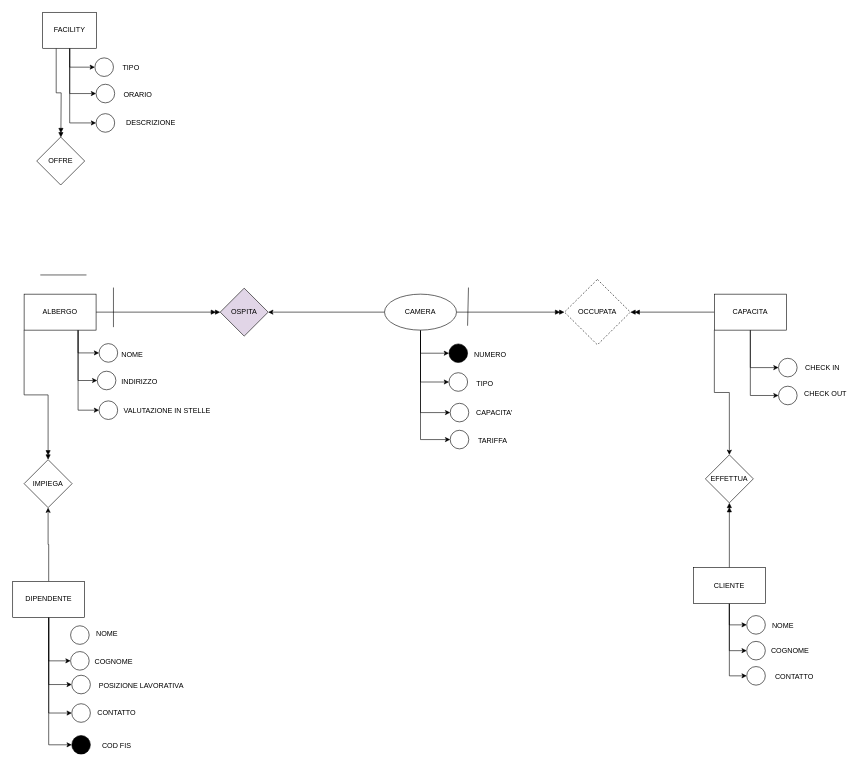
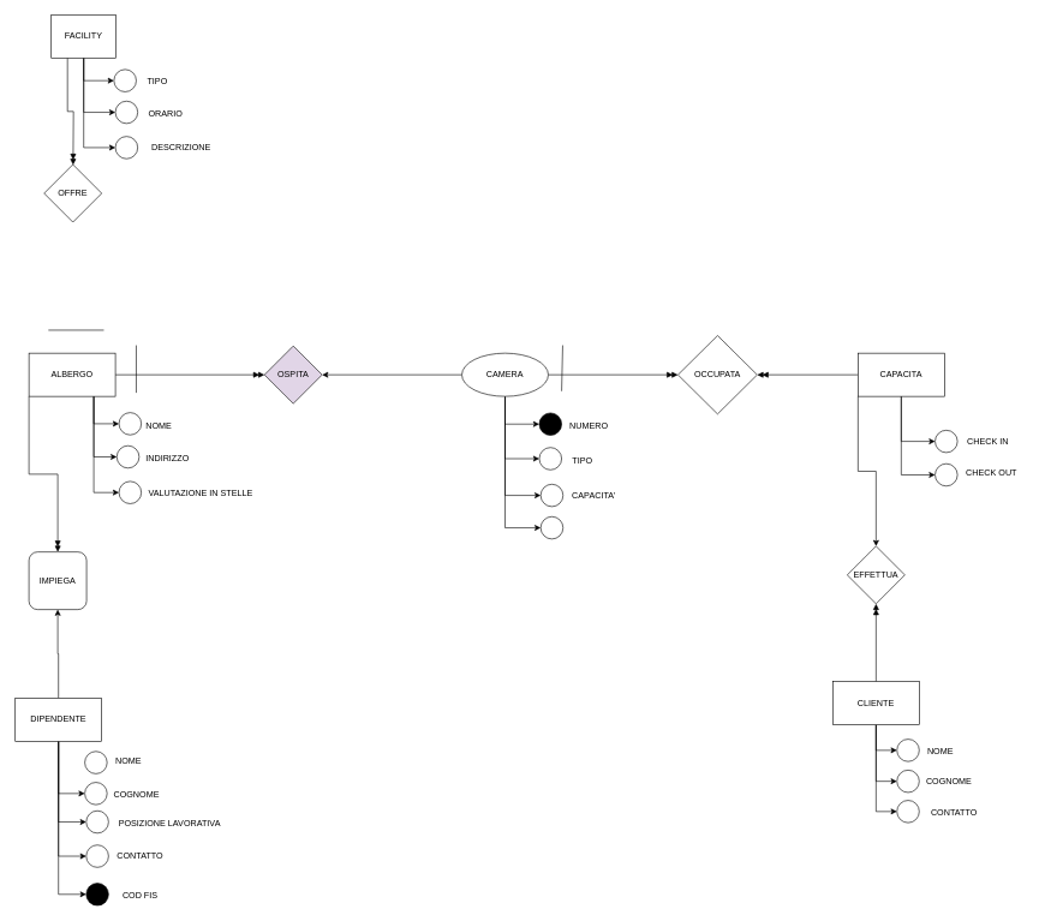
  <mxCell id="0" />
  <mxCell id="1" parent="0" />
  <mxCell id="2" style="edgeStyle=orthogonalEdgeStyle;rounded=0;orthogonalLoop=1;jettySize=auto;html=1;entryX=0;entryY=0.5;entryDx=0;entryDy=0;exitX=0.75;exitY=1;exitDx=0;exitDy=0;" edge="1" parent="1" source="7" target="8"><mxGeometry relative="1" as="geometry" /></mxCell>
  <mxCell id="3" style="edgeStyle=orthogonalEdgeStyle;rounded=0;orthogonalLoop=1;jettySize=auto;html=1;exitX=0.75;exitY=1;exitDx=0;exitDy=0;entryX=0;entryY=0.5;entryDx=0;entryDy=0;" edge="1" parent="1" source="7" target="10"><mxGeometry relative="1" as="geometry" /></mxCell>
  <mxCell id="4" style="edgeStyle=orthogonalEdgeStyle;rounded=0;orthogonalLoop=1;jettySize=auto;html=1;exitX=0.75;exitY=1;exitDx=0;exitDy=0;entryX=0;entryY=0.5;entryDx=0;entryDy=0;" edge="1" parent="1" source="7" target="12"><mxGeometry relative="1" as="geometry" /></mxCell>
  <mxCell id="5" style="edgeStyle=orthogonalEdgeStyle;rounded=0;orthogonalLoop=1;jettySize=auto;html=1;entryX=0;entryY=0.5;entryDx=0;entryDy=0;endArrow=doubleBlock;endFill=1;" edge="1" parent="1" source="7" target="74"><mxGeometry relative="1" as="geometry" /></mxCell>
  <mxCell id="6" style="edgeStyle=orthogonalEdgeStyle;rounded=0;orthogonalLoop=1;jettySize=auto;html=1;exitX=0;exitY=1;exitDx=0;exitDy=0;entryX=0.5;entryY=0;entryDx=0;entryDy=0;endArrow=doubleBlock;endFill=1;" edge="1" parent="1" source="7" target="81"><mxGeometry relative="1" as="geometry" /></mxCell>
  <mxCell id="7" value="ALBERGO" style="rounded=0;whiteSpace=wrap;html=1;" vertex="1" parent="1"><mxGeometry x="39" y="490" width="120" height="60" as="geometry" /></mxCell>
  <mxCell id="8" value="" style="ellipse;whiteSpace=wrap;html=1;aspect=fixed;" vertex="1" parent="1"><mxGeometry x="164" y="572.5" width="31" height="31" as="geometry" /></mxCell>
  <mxCell id="9" value="NOME" style="text;html=1;align=center;verticalAlign=middle;resizable=0;points=[];autosize=1;strokeColor=none;fillColor=none;" vertex="1" parent="1"><mxGeometry x="192" y="577.5" width="54" height="26" as="geometry" /></mxCell>
  <mxCell id="10" value="" style="ellipse;whiteSpace=wrap;html=1;aspect=fixed;fillColor=#FFFFFF;" vertex="1" parent="1"><mxGeometry x="161" y="618.5" width="31" height="31" as="geometry" /></mxCell>
  <mxCell id="11" value="INDIRIZZO" style="text;html=1;align=center;verticalAlign=middle;resizable=0;points=[];autosize=1;strokeColor=none;fillColor=none;" vertex="1" parent="1"><mxGeometry x="192" y="623.5" width="78" height="26" as="geometry" /></mxCell>
  <mxCell id="12" value="" style="ellipse;whiteSpace=wrap;html=1;aspect=fixed;" vertex="1" parent="1"><mxGeometry x="164" y="668" width="31" height="31" as="geometry" /></mxCell>
  <mxCell id="13" value="VALUTAZIONE IN STELLE" style="text;html=1;align=center;verticalAlign=middle;resizable=0;points=[];autosize=1;strokeColor=none;fillColor=none;" vertex="1" parent="1"><mxGeometry x="195" y="670.5" width="163" height="26" as="geometry" /></mxCell>
  <mxCell id="14" style="edgeStyle=orthogonalEdgeStyle;rounded=0;orthogonalLoop=1;jettySize=auto;html=1;exitX=0.5;exitY=1;exitDx=0;exitDy=0;entryX=0;entryY=0.5;entryDx=0;entryDy=0;" edge="1" parent="1" source="20" target="21"><mxGeometry relative="1" as="geometry" /></mxCell>
  <mxCell id="15" style="edgeStyle=orthogonalEdgeStyle;rounded=0;orthogonalLoop=1;jettySize=auto;html=1;entryX=0;entryY=0.5;entryDx=0;entryDy=0;" edge="1" parent="1" source="20" target="23"><mxGeometry relative="1" as="geometry" /></mxCell>
  <mxCell id="16" style="edgeStyle=orthogonalEdgeStyle;rounded=0;orthogonalLoop=1;jettySize=auto;html=1;exitX=0.5;exitY=1;exitDx=0;exitDy=0;entryX=0;entryY=0.5;entryDx=0;entryDy=0;" edge="1" parent="1" source="20" target="25"><mxGeometry relative="1" as="geometry" /></mxCell>
  <mxCell id="17" style="edgeStyle=orthogonalEdgeStyle;rounded=0;orthogonalLoop=1;jettySize=auto;html=1;exitX=0.5;exitY=1;exitDx=0;exitDy=0;entryX=0;entryY=0.5;entryDx=0;entryDy=0;" edge="1" parent="1" source="20" target="27"><mxGeometry relative="1" as="geometry" /></mxCell>
  <mxCell id="18" style="edgeStyle=orthogonalEdgeStyle;rounded=0;orthogonalLoop=1;jettySize=auto;html=1;exitX=0;exitY=0.5;exitDx=0;exitDy=0;entryX=1;entryY=0.5;entryDx=0;entryDy=0;" edge="1" parent="1" source="20" target="74"><mxGeometry relative="1" as="geometry" /></mxCell>
  <mxCell id="19" style="edgeStyle=orthogonalEdgeStyle;rounded=0;orthogonalLoop=1;jettySize=auto;html=1;exitX=1;exitY=0.5;exitDx=0;exitDy=0;entryX=0;entryY=0.5;entryDx=0;entryDy=0;endArrow=doubleBlock;endFill=1;" edge="1" parent="1" source="20" target="78"><mxGeometry relative="1" as="geometry" /></mxCell>
  <mxCell id="20" value="CAMERA" style="ellipse;whiteSpace=wrap;html=1;" vertex="1" parent="1"><mxGeometry x="640" y="490" width="120" height="60" as="geometry" /></mxCell>
  <mxCell id="21" value="" style="ellipse;whiteSpace=wrap;html=1;aspect=fixed;fillColor=#000000;" vertex="1" parent="1"><mxGeometry x="747.5" y="573" width="31" height="31" as="geometry" /></mxCell>
  <mxCell id="22" value="NUMERO" style="text;html=1;align=center;verticalAlign=middle;resizable=0;points=[];autosize=1;strokeColor=none;fillColor=none;" vertex="1" parent="1"><mxGeometry x="780.5" y="578" width="71" height="26" as="geometry" /></mxCell>
  <mxCell id="23" value="" style="ellipse;whiteSpace=wrap;html=1;aspect=fixed;" vertex="1" parent="1"><mxGeometry x="747.5" y="621" width="31" height="31" as="geometry" /></mxCell>
  <mxCell id="24" value="TIPO" style="text;html=1;align=center;verticalAlign=middle;resizable=0;points=[];autosize=1;strokeColor=none;fillColor=none;" vertex="1" parent="1"><mxGeometry x="783.5" y="626" width="46" height="26" as="geometry" /></mxCell>
  <mxCell id="25" value="" style="ellipse;whiteSpace=wrap;html=1;aspect=fixed;" vertex="1" parent="1"><mxGeometry x="749.5" y="672" width="31" height="31" as="geometry" /></mxCell>
  <mxCell id="26" value="CAPACITA'" style="text;html=1;align=center;verticalAlign=middle;resizable=0;points=[];autosize=1;strokeColor=none;fillColor=none;" vertex="1" parent="1"><mxGeometry x="783.5" y="674.5" width="79" height="26" as="geometry" /></mxCell>
  <mxCell id="27" value="" style="ellipse;whiteSpace=wrap;html=1;aspect=fixed;" vertex="1" parent="1"><mxGeometry x="749.5" y="717" width="31" height="31" as="geometry" /></mxCell>
- <mxCell id="28" value="TARIFFA" style="text;html=1;align=center;verticalAlign=middle;resizable=0;points=[];autosize=1;strokeColor=none;fillColor=none;" vertex="1" parent="1"><mxGeometry x="786.5" y="722" width="66" height="26" as="geometry" /></mxCell>
  <mxCell id="29" style="edgeStyle=orthogonalEdgeStyle;rounded=0;orthogonalLoop=1;jettySize=auto;html=1;exitX=0.5;exitY=1;exitDx=0;exitDy=0;entryX=0;entryY=0.5;entryDx=0;entryDy=0;" edge="1" parent="1" source="33" target="34"><mxGeometry relative="1" as="geometry" /></mxCell>
  <mxCell id="30" style="edgeStyle=orthogonalEdgeStyle;rounded=0;orthogonalLoop=1;jettySize=auto;html=1;exitX=0.5;exitY=1;exitDx=0;exitDy=0;entryX=0;entryY=0.5;entryDx=0;entryDy=0;" edge="1" parent="1" source="33" target="36"><mxGeometry relative="1" as="geometry" /></mxCell>
  <mxCell id="31" style="edgeStyle=orthogonalEdgeStyle;rounded=0;orthogonalLoop=1;jettySize=auto;html=1;exitX=0.5;exitY=1;exitDx=0;exitDy=0;entryX=0;entryY=0.5;entryDx=0;entryDy=0;" edge="1" parent="1" source="33" target="38"><mxGeometry relative="1" as="geometry" /></mxCell>
  <mxCell id="32" style="edgeStyle=orthogonalEdgeStyle;rounded=0;orthogonalLoop=1;jettySize=auto;html=1;exitX=0.5;exitY=0;exitDx=0;exitDy=0;entryX=0.5;entryY=1;entryDx=0;entryDy=0;endArrow=doubleBlock;endFill=1;" edge="1" parent="1" source="33" target="80"><mxGeometry relative="1" as="geometry" /></mxCell>
  <mxCell id="33" value="CLIENTE" style="rounded=0;whiteSpace=wrap;html=1;" vertex="1" parent="1"><mxGeometry x="1155" y="946" width="120" height="60" as="geometry" /></mxCell>
  <mxCell id="34" value="" style="ellipse;whiteSpace=wrap;html=1;aspect=fixed;" vertex="1" parent="1"><mxGeometry x="1244" y="1026" width="31" height="31" as="geometry" /></mxCell>
  <mxCell id="35" value="NOME" style="text;html=1;align=center;verticalAlign=middle;resizable=0;points=[];autosize=1;strokeColor=none;fillColor=none;" vertex="1" parent="1"><mxGeometry x="1277" y="1031" width="54" height="26" as="geometry" /></mxCell>
  <mxCell id="36" value="" style="ellipse;whiteSpace=wrap;html=1;aspect=fixed;" vertex="1" parent="1"><mxGeometry x="1244" y="1069" width="31" height="31" as="geometry" /></mxCell>
  <mxCell id="37" value="COGNOME" style="text;html=1;align=center;verticalAlign=middle;resizable=0;points=[];autosize=1;strokeColor=none;fillColor=none;" vertex="1" parent="1"><mxGeometry x="1275" y="1071.5" width="81" height="26" as="geometry" /></mxCell>
  <mxCell id="38" value="" style="ellipse;whiteSpace=wrap;html=1;aspect=fixed;" vertex="1" parent="1"><mxGeometry x="1244" y="1111" width="31" height="31" as="geometry" /></mxCell>
  <mxCell id="39" value="CONTATTO" style="text;html=1;align=center;verticalAlign=middle;resizable=0;points=[];autosize=1;strokeColor=none;fillColor=none;" vertex="1" parent="1"><mxGeometry x="1282" y="1116" width="82" height="26" as="geometry" /></mxCell>
  <mxCell id="40" style="edgeStyle=orthogonalEdgeStyle;rounded=0;orthogonalLoop=1;jettySize=auto;html=1;exitX=0.5;exitY=1;exitDx=0;exitDy=0;entryX=0;entryY=0.5;entryDx=0;entryDy=0;" edge="1" parent="1" source="45" target="48"><mxGeometry relative="1" as="geometry" /></mxCell>
  <mxCell id="41" style="edgeStyle=orthogonalEdgeStyle;rounded=0;orthogonalLoop=1;jettySize=auto;html=1;exitX=0.5;exitY=1;exitDx=0;exitDy=0;entryX=0;entryY=0.5;entryDx=0;entryDy=0;" edge="1" parent="1" source="45" target="50"><mxGeometry relative="1" as="geometry" /></mxCell>
  <mxCell id="42" style="edgeStyle=orthogonalEdgeStyle;rounded=0;orthogonalLoop=1;jettySize=auto;html=1;exitX=0.5;exitY=1;exitDx=0;exitDy=0;entryX=0;entryY=0.5;entryDx=0;entryDy=0;" edge="1" parent="1" source="45" target="52"><mxGeometry relative="1" as="geometry" /></mxCell>
  <mxCell id="43" style="edgeStyle=orthogonalEdgeStyle;rounded=0;orthogonalLoop=1;jettySize=auto;html=1;exitX=0.5;exitY=0;exitDx=0;exitDy=0;entryX=0.5;entryY=1;entryDx=0;entryDy=0;" edge="1" parent="1" source="45" target="81"><mxGeometry relative="1" as="geometry" /></mxCell>
  <mxCell id="44" style="edgeStyle=orthogonalEdgeStyle;rounded=0;orthogonalLoop=1;jettySize=auto;html=1;exitX=0.5;exitY=1;exitDx=0;exitDy=0;entryX=0;entryY=0.5;entryDx=0;entryDy=0;" edge="1" parent="1" source="45" target="82"><mxGeometry relative="1" as="geometry" /></mxCell>
  <mxCell id="45" value="DIPENDENTE" style="rounded=0;whiteSpace=wrap;html=1;" vertex="1" parent="1"><mxGeometry x="20" y="969" width="120" height="60" as="geometry" /></mxCell>
  <mxCell id="46" value="" style="ellipse;whiteSpace=wrap;html=1;aspect=fixed;" vertex="1" parent="1"><mxGeometry x="116.5" y="1043" width="31" height="31" as="geometry" /></mxCell>
  <mxCell id="47" value="NOME" style="text;html=1;align=center;verticalAlign=middle;resizable=0;points=[];autosize=1;strokeColor=none;fillColor=none;" vertex="1" parent="1"><mxGeometry x="149.5" y="1043" width="54" height="26" as="geometry" /></mxCell>
  <mxCell id="48" value="" style="ellipse;whiteSpace=wrap;html=1;aspect=fixed;" vertex="1" parent="1"><mxGeometry x="116.5" y="1086" width="31" height="31" as="geometry" /></mxCell>
  <mxCell id="49" value="COGNOME" style="text;html=1;align=center;verticalAlign=middle;resizable=0;points=[];autosize=1;strokeColor=none;fillColor=none;" vertex="1" parent="1"><mxGeometry x="147.5" y="1091" width="81" height="26" as="geometry" /></mxCell>
  <mxCell id="50" value="" style="ellipse;whiteSpace=wrap;html=1;aspect=fixed;" vertex="1" parent="1"><mxGeometry x="118.5" y="1125.5" width="31" height="31" as="geometry" /></mxCell>
  <mxCell id="51" value="POSIZIONE LAVORATIVA" style="text;html=1;align=center;verticalAlign=middle;resizable=0;points=[];autosize=1;strokeColor=none;fillColor=none;" vertex="1" parent="1"><mxGeometry x="154.5" y="1130.5" width="159" height="26" as="geometry" /></mxCell>
  <mxCell id="52" value="" style="ellipse;whiteSpace=wrap;html=1;aspect=fixed;" vertex="1" parent="1"><mxGeometry x="118.5" y="1173" width="31" height="31" as="geometry" /></mxCell>
  <mxCell id="53" value="CONTATTO" style="text;html=1;align=center;verticalAlign=middle;resizable=0;points=[];autosize=1;strokeColor=none;fillColor=none;" vertex="1" parent="1"><mxGeometry x="151.5" y="1175.5" width="82" height="26" as="geometry" /></mxCell>
  <mxCell id="54" style="edgeStyle=orthogonalEdgeStyle;rounded=0;orthogonalLoop=1;jettySize=auto;html=1;exitX=0.5;exitY=1;exitDx=0;exitDy=0;entryX=0;entryY=0.5;entryDx=0;entryDy=0;" edge="1" parent="1" source="58" target="59"><mxGeometry relative="1" as="geometry" /></mxCell>
  <mxCell id="55" style="edgeStyle=orthogonalEdgeStyle;rounded=0;orthogonalLoop=1;jettySize=auto;html=1;exitX=0.5;exitY=1;exitDx=0;exitDy=0;entryX=0;entryY=0.5;entryDx=0;entryDy=0;" edge="1" parent="1" source="58" target="61"><mxGeometry relative="1" as="geometry" /></mxCell>
  <mxCell id="56" style="edgeStyle=orthogonalEdgeStyle;rounded=0;orthogonalLoop=1;jettySize=auto;html=1;exitX=0.25;exitY=1;exitDx=0;exitDy=0;endArrow=doubleBlock;endFill=1;" edge="1" parent="1" source="58"><mxGeometry relative="1" as="geometry"><mxPoint x="100.294" y="228.647" as="targetPoint" /></mxGeometry></mxCell>
  <mxCell id="57" style="edgeStyle=orthogonalEdgeStyle;rounded=0;orthogonalLoop=1;jettySize=auto;html=1;exitX=0.5;exitY=1;exitDx=0;exitDy=0;entryX=0;entryY=0.5;entryDx=0;entryDy=0;" edge="1" parent="1" source="58" target="75"><mxGeometry relative="1" as="geometry" /></mxCell>
  <mxCell id="58" value="FACILITY" style="rounded=0;whiteSpace=wrap;html=1;" vertex="1" parent="1"><mxGeometry x="70" y="20" width="90" height="60" as="geometry" /></mxCell>
  <mxCell id="59" value="" style="ellipse;whiteSpace=wrap;html=1;aspect=fixed;" vertex="1" parent="1"><mxGeometry x="157" y="96" width="31" height="31" as="geometry" /></mxCell>
  <mxCell id="60" value="TIPO" style="text;html=1;align=center;verticalAlign=middle;resizable=0;points=[];autosize=1;strokeColor=none;fillColor=none;" vertex="1" parent="1"><mxGeometry x="194" y="98.5" width="46" height="26" as="geometry" /></mxCell>
  <mxCell id="61" value="" style="ellipse;whiteSpace=wrap;html=1;aspect=fixed;" vertex="1" parent="1"><mxGeometry x="159" y="140" width="31" height="31" as="geometry" /></mxCell>
  <mxCell id="62" value="ORARIO&amp;nbsp;" style="text;html=1;align=center;verticalAlign=middle;resizable=0;points=[];autosize=1;strokeColor=none;fillColor=none;" vertex="1" parent="1"><mxGeometry x="195" y="145" width="69" height="26" as="geometry" /></mxCell>
  <mxCell id="63" style="edgeStyle=orthogonalEdgeStyle;rounded=0;orthogonalLoop=1;jettySize=auto;html=1;exitX=0.5;exitY=1;exitDx=0;exitDy=0;entryX=0;entryY=0.5;entryDx=0;entryDy=0;" edge="1" parent="1" source="67" target="68"><mxGeometry relative="1" as="geometry" /></mxCell>
  <mxCell id="64" style="edgeStyle=orthogonalEdgeStyle;rounded=0;orthogonalLoop=1;jettySize=auto;html=1;exitX=0.5;exitY=1;exitDx=0;exitDy=0;entryX=0;entryY=0.5;entryDx=0;entryDy=0;" edge="1" parent="1" source="67" target="70"><mxGeometry relative="1" as="geometry" /></mxCell>
  <mxCell id="65" style="edgeStyle=orthogonalEdgeStyle;rounded=0;orthogonalLoop=1;jettySize=auto;html=1;exitX=0;exitY=0.5;exitDx=0;exitDy=0;entryX=1;entryY=0.5;entryDx=0;entryDy=0;endArrow=doubleBlock;endFill=1;" edge="1" parent="1" source="67" target="78"><mxGeometry relative="1" as="geometry" /></mxCell>
  <mxCell id="66" style="edgeStyle=orthogonalEdgeStyle;rounded=0;orthogonalLoop=1;jettySize=auto;html=1;exitX=0;exitY=1;exitDx=0;exitDy=0;entryX=0.5;entryY=0;entryDx=0;entryDy=0;" edge="1" parent="1" source="67" target="80"><mxGeometry relative="1" as="geometry" /></mxCell>
  <mxCell id="67" value="CAPACITA" style="rounded=0;whiteSpace=wrap;html=1;" vertex="1" parent="1"><mxGeometry x="1190" y="490" width="120" height="60" as="geometry" /></mxCell>
  <mxCell id="68" value="" style="ellipse;whiteSpace=wrap;html=1;aspect=fixed;" vertex="1" parent="1"><mxGeometry x="1297" y="597" width="31" height="31" as="geometry" /></mxCell>
  <mxCell id="69" value="CHECK IN" style="text;html=1;align=center;verticalAlign=middle;resizable=0;points=[];autosize=1;strokeColor=none;fillColor=none;" vertex="1" parent="1"><mxGeometry x="1332" y="599.5" width="75" height="26" as="geometry" /></mxCell>
  <mxCell id="70" value="" style="ellipse;whiteSpace=wrap;html=1;aspect=fixed;" vertex="1" parent="1"><mxGeometry x="1297" y="643.5" width="31" height="31" as="geometry" /></mxCell>
  <mxCell id="71" value="CHECK OUT" style="text;html=1;align=center;verticalAlign=middle;resizable=0;points=[];autosize=1;strokeColor=none;fillColor=none;" vertex="1" parent="1"><mxGeometry x="1330" y="643.5" width="89" height="26" as="geometry" /></mxCell>
  <mxCell id="72" value="OFFRE" style="rhombus;whiteSpace=wrap;html=1;" vertex="1" parent="1"><mxGeometry x="60" y="228" width="80" height="80" as="geometry" /></mxCell>
  <mxCell id="73" value="" style="endArrow=none;html=1;rounded=0;" edge="1" parent="1"><mxGeometry width="50" height="50" relative="1" as="geometry"><mxPoint x="66" y="458" as="sourcePoint" /><mxPoint x="143" y="458" as="targetPoint" /></mxGeometry></mxCell>
  <mxCell id="74" value="OSPITA" style="rhombus;whiteSpace=wrap;html=1;fillColor=#e1d5e7;" vertex="1" parent="1"><mxGeometry x="366" y="480" width="80" height="80" as="geometry" /></mxCell>
  <mxCell id="75" value="" style="ellipse;whiteSpace=wrap;html=1;aspect=fixed;" vertex="1" parent="1"><mxGeometry x="159" y="189" width="31" height="31" as="geometry" /></mxCell>
  <mxCell id="76" value="DESCRIZIONE" style="text;html=1;align=center;verticalAlign=middle;resizable=0;points=[];autosize=1;strokeColor=none;fillColor=none;" vertex="1" parent="1"><mxGeometry x="200" y="191.5" width="100" height="26" as="geometry" /></mxCell>
  <mxCell id="77" value="" style="endArrow=none;html=1;rounded=0;" edge="1" parent="1"><mxGeometry width="50" height="50" relative="1" as="geometry"><mxPoint x="188" y="545" as="sourcePoint" /><mxPoint x="188" y="479" as="targetPoint" /></mxGeometry></mxCell>
- <mxCell id="78" value="OCCUPATA" style="rhombus;whiteSpace=wrap;html=1;dashed=1;" vertex="1" parent="1"><mxGeometry x="940" y="465.5" width="110" height="109" as="geometry" /></mxCell>
+ <mxCell id="78" value="OCCUPATA" style="rhombus;whiteSpace=wrap;html=1;" vertex="1" parent="1"><mxGeometry x="940" y="465.5" width="110" height="109" as="geometry" /></mxCell>
  <mxCell id="79" value="" style="endArrow=none;html=1;rounded=0;exitX=1.103;exitY=0.776;exitDx=0;exitDy=0;exitPerimeter=0;" edge="1" parent="1"><mxGeometry width="50" height="50" relative="1" as="geometry"><mxPoint x="778.503" y="542.676" as="sourcePoint" /><mxPoint x="780" y="479" as="targetPoint" /></mxGeometry></mxCell>
  <mxCell id="80" value="EFFETTUA" style="rhombus;whiteSpace=wrap;html=1;" vertex="1" parent="1"><mxGeometry x="1175" y="758" width="80" height="80" as="geometry" /></mxCell>
- <mxCell id="81" value="IMPIEGA" style="rhombus;whiteSpace=wrap;html=1;" vertex="1" parent="1"><mxGeometry x="39" y="766" width="80" height="80" as="geometry" /></mxCell>
+ <mxCell id="81" value="IMPIEGA" style="whiteSpace=wrap;html=1;rounded=1;" vertex="1" parent="1"><mxGeometry x="39" y="766" width="80" height="80" as="geometry" /></mxCell>
  <mxCell id="82" value="" style="ellipse;whiteSpace=wrap;html=1;aspect=fixed;fillColor=#000000;" vertex="1" parent="1"><mxGeometry x="118.5" y="1226" width="31" height="31" as="geometry" /></mxCell>
  <mxCell id="83" value="COD FIS" style="text;html=1;align=center;verticalAlign=middle;resizable=0;points=[];autosize=1;strokeColor=none;fillColor=none;" vertex="1" parent="1"><mxGeometry x="159" y="1231" width="67" height="26" as="geometry" /></mxCell>
